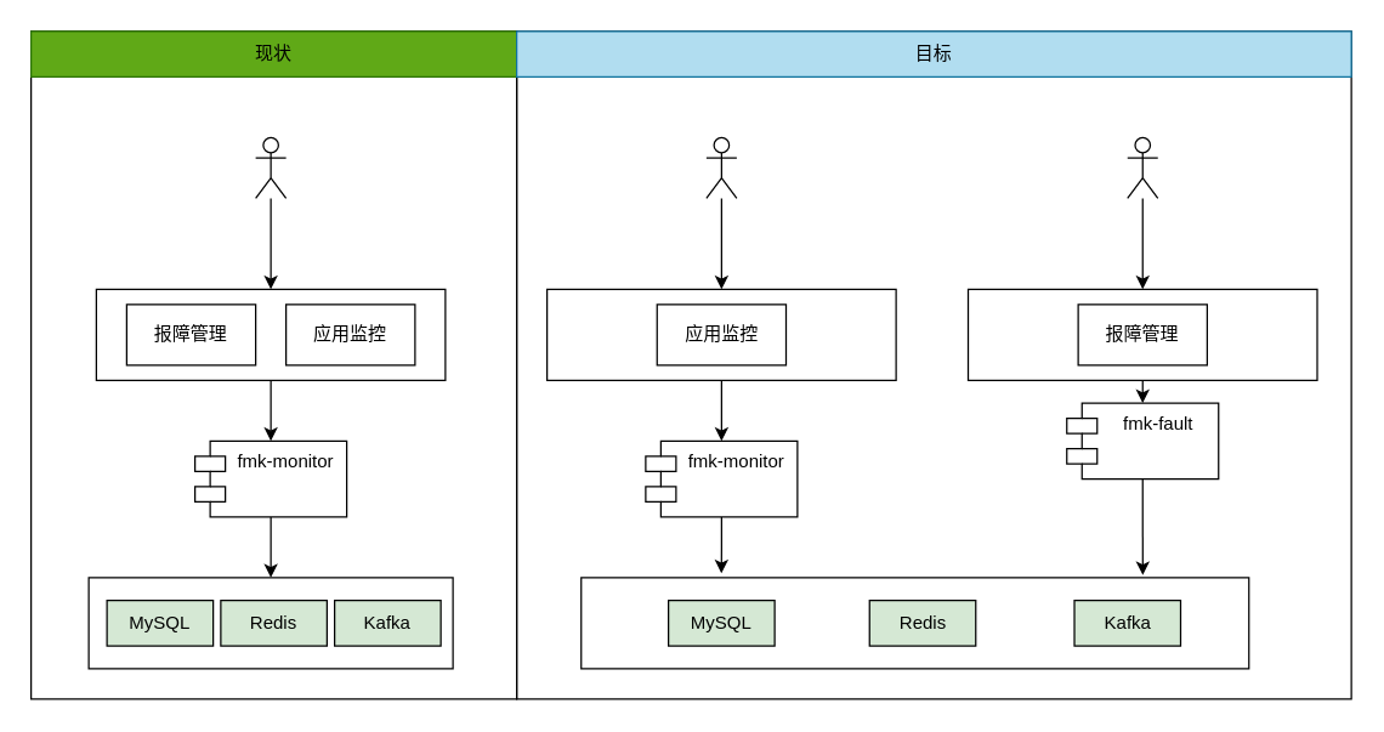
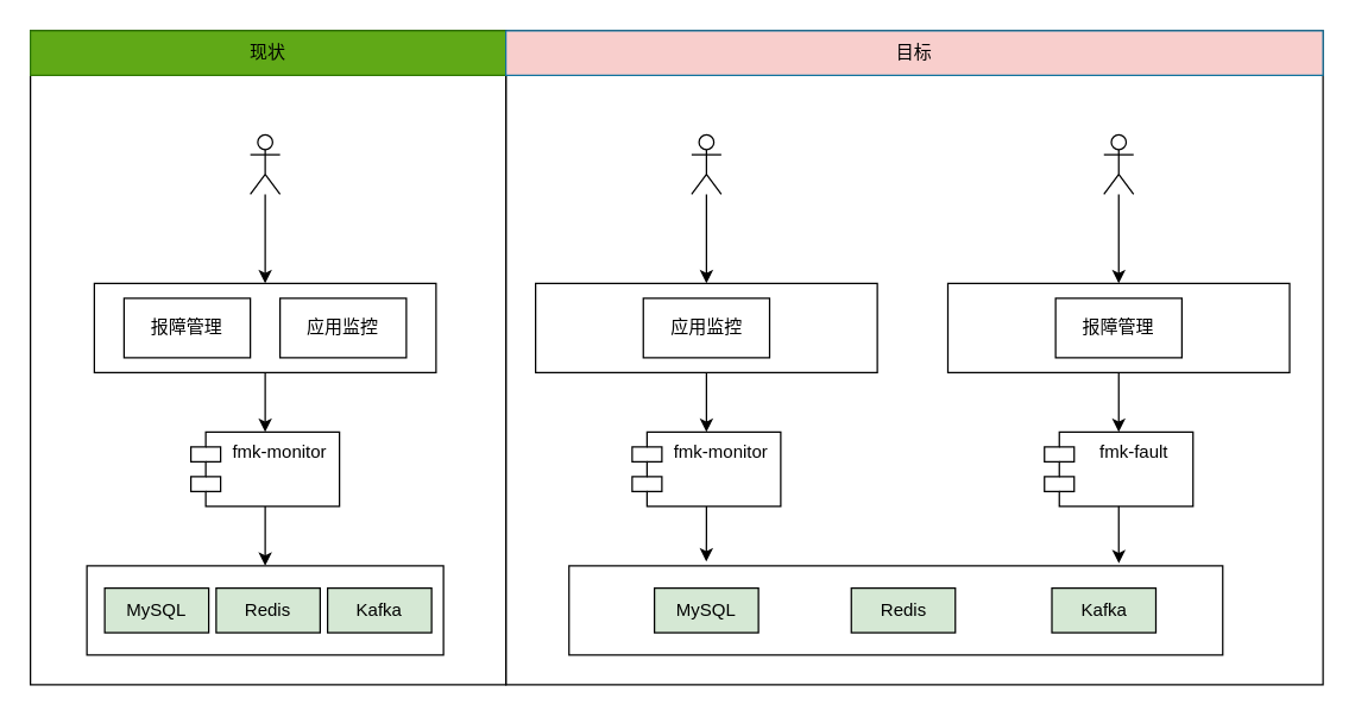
  <mxCell id="0" />
  <mxCell id="1" parent="0" />
  <mxCell id="2" value="" style="group" vertex="1" connectable="0" parent="1"><mxGeometry x="20" y="20" width="320" height="440" as="geometry" /></mxCell>
  <mxCell id="3" value="" style="edgeStyle=orthogonalEdgeStyle;rounded=0;orthogonalLoop=1;jettySize=auto;html=1;movable=1;resizable=1;rotatable=1;deletable=1;editable=1;locked=0;connectable=1;" edge="1" parent="2" source="4" target="6"><mxGeometry relative="1" as="geometry" /></mxCell>
  <mxCell id="4" value="" style="shape=umlActor;verticalLabelPosition=bottom;verticalAlign=top;html=1;movable=1;resizable=1;rotatable=1;deletable=1;editable=1;locked=0;connectable=1;" vertex="1" parent="2"><mxGeometry x="148" y="70" width="20" height="40" as="geometry" /></mxCell>
  <mxCell id="5" style="edgeStyle=orthogonalEdgeStyle;rounded=0;orthogonalLoop=1;jettySize=auto;html=1;exitX=0.5;exitY=1;exitDx=0;exitDy=0;entryX=0.5;entryY=0;entryDx=0;entryDy=0;movable=1;resizable=1;rotatable=1;deletable=1;editable=1;locked=0;connectable=1;" edge="1" parent="2" source="6" target="8"><mxGeometry relative="1" as="geometry" /></mxCell>
  <mxCell id="6" value="" style="whiteSpace=wrap;html=1;verticalAlign=top;movable=1;resizable=1;rotatable=1;deletable=1;editable=1;locked=0;connectable=1;" vertex="1" parent="2"><mxGeometry x="43" y="170" width="230" height="60" as="geometry" /></mxCell>
  <mxCell id="7" value="" style="edgeStyle=orthogonalEdgeStyle;rounded=0;orthogonalLoop=1;jettySize=auto;html=1;movable=1;resizable=1;rotatable=1;deletable=1;editable=1;locked=0;connectable=1;" edge="1" parent="2" source="8" target="9"><mxGeometry relative="1" as="geometry" /></mxCell>
  <mxCell id="8" value="fmk-monitor" style="shape=module;align=left;spacingLeft=20;align=center;verticalAlign=top;whiteSpace=wrap;html=1;movable=1;resizable=1;rotatable=1;deletable=1;editable=1;locked=0;connectable=1;" vertex="1" parent="2"><mxGeometry x="108" y="270" width="100" height="50" as="geometry" /></mxCell>
  <mxCell id="9" value="" style="whiteSpace=wrap;html=1;verticalAlign=top;spacingLeft=20;movable=1;resizable=1;rotatable=1;deletable=1;editable=1;locked=0;connectable=1;" vertex="1" parent="2"><mxGeometry x="38" y="360" width="240" height="60" as="geometry" /></mxCell>
  <mxCell id="10" value="报障管理" style="rounded=0;whiteSpace=wrap;html=1;movable=1;resizable=1;rotatable=1;deletable=1;editable=1;locked=0;connectable=1;" vertex="1" parent="2"><mxGeometry x="63" y="180" width="85" height="40" as="geometry" /></mxCell>
  <mxCell id="11" value="应用监控" style="rounded=0;whiteSpace=wrap;html=1;movable=1;resizable=1;rotatable=1;deletable=1;editable=1;locked=0;connectable=1;" vertex="1" parent="2"><mxGeometry x="168" y="180" width="85" height="40" as="geometry" /></mxCell>
  <mxCell id="12" value="MySQL" style="rounded=0;whiteSpace=wrap;html=1;fillColor=#d5e8d4;strokeColor=default;gradientColor=none;textShadow=0;movable=1;resizable=1;rotatable=1;deletable=1;editable=1;locked=0;connectable=1;" vertex="1" parent="2"><mxGeometry x="50" y="375" width="70" height="30" as="geometry" /></mxCell>
  <mxCell id="13" value="Redis" style="rounded=0;whiteSpace=wrap;html=1;fillColor=#d5e8d4;strokeColor=#000000;textShadow=0;fillStyle=solid;movable=1;resizable=1;rotatable=1;deletable=1;editable=1;locked=0;connectable=1;" vertex="1" parent="2"><mxGeometry x="125" y="375" width="70" height="30" as="geometry" /></mxCell>
  <mxCell id="14" value="Kafka" style="rounded=0;whiteSpace=wrap;html=1;fillColor=#d5e8d4;strokeColor=default;gradientColor=none;textShadow=0;movable=1;resizable=1;rotatable=1;deletable=1;editable=1;locked=0;connectable=1;" vertex="1" parent="2"><mxGeometry x="200" y="375" width="70" height="30" as="geometry" /></mxCell>
  <mxCell id="15" value="" style="group;movable=1;resizable=1;rotatable=1;deletable=1;editable=1;locked=0;connectable=1;" vertex="1" connectable="0" parent="2"><mxGeometry width="320" height="440" as="geometry" /></mxCell>
  <mxCell id="16" value="" style="rounded=0;whiteSpace=wrap;html=1;fillColor=none;movable=1;resizable=1;rotatable=1;deletable=1;editable=1;locked=0;connectable=1;" vertex="1" parent="15"><mxGeometry width="320" height="440" as="geometry" /></mxCell>
  <mxCell id="17" value="&lt;font style=&quot;color: rgb(0, 0, 0);&quot;&gt;现状&lt;/font&gt;" style="rounded=0;whiteSpace=wrap;html=1;fillColor=#60a917;strokeColor=#2D7600;fontColor=#ffffff;movable=1;resizable=1;rotatable=1;deletable=1;editable=1;locked=0;connectable=1;" vertex="1" parent="15"><mxGeometry width="320" height="30" as="geometry" /></mxCell>
  <mxCell id="18" value="" style="group" vertex="1" connectable="0" parent="1"><mxGeometry x="360" y="90" width="507.5" height="350" as="geometry" /></mxCell>
  <mxCell id="19" value="" style="edgeStyle=orthogonalEdgeStyle;rounded=0;orthogonalLoop=1;jettySize=auto;html=1;movable=1;resizable=1;rotatable=1;deletable=1;editable=1;locked=0;connectable=1;" edge="1" parent="18" source="20" target="22"><mxGeometry relative="1" as="geometry" /></mxCell>
  <mxCell id="20" value="" style="shape=umlActor;verticalLabelPosition=bottom;verticalAlign=top;html=1;movable=1;resizable=1;rotatable=1;deletable=1;editable=1;locked=0;connectable=1;container=0;" vertex="1" parent="18"><mxGeometry x="105" width="20" height="40" as="geometry" /></mxCell>
  <mxCell id="21" style="edgeStyle=orthogonalEdgeStyle;rounded=0;orthogonalLoop=1;jettySize=auto;html=1;exitX=0.5;exitY=1;exitDx=0;exitDy=0;entryX=0.5;entryY=0;entryDx=0;entryDy=0;movable=1;resizable=1;rotatable=1;deletable=1;editable=1;locked=0;connectable=1;" edge="1" parent="18" source="22" target="23"><mxGeometry relative="1" as="geometry" /></mxCell>
  <mxCell id="22" value="" style="whiteSpace=wrap;html=1;verticalAlign=top;movable=1;resizable=1;rotatable=1;deletable=1;editable=1;locked=0;connectable=1;container=0;" vertex="1" parent="18"><mxGeometry y="100" width="230" height="60" as="geometry" /></mxCell>
  <mxCell id="23" value="fmk-monitor" style="shape=module;align=left;spacingLeft=20;align=center;verticalAlign=top;whiteSpace=wrap;html=1;movable=1;resizable=1;rotatable=1;deletable=1;editable=1;locked=0;connectable=1;container=0;" vertex="1" parent="18"><mxGeometry x="65" y="200" width="100" height="50" as="geometry" /></mxCell>
  <mxCell id="24" value="" style="whiteSpace=wrap;html=1;verticalAlign=top;spacingLeft=20;movable=1;resizable=1;rotatable=1;deletable=1;editable=1;locked=0;connectable=1;container=0;" vertex="1" parent="18"><mxGeometry x="22.5" y="290" width="440" height="60" as="geometry" /></mxCell>
  <mxCell id="25" value="应用监控" style="rounded=0;whiteSpace=wrap;html=1;movable=1;resizable=1;rotatable=1;deletable=1;editable=1;locked=0;connectable=1;container=0;" vertex="1" parent="18"><mxGeometry x="72.5" y="110" width="85" height="40" as="geometry" /></mxCell>
  <mxCell id="26" value="MySQL" style="rounded=0;whiteSpace=wrap;html=1;fillColor=#d5e8d4;strokeColor=default;gradientColor=none;textShadow=0;movable=1;resizable=1;rotatable=1;deletable=1;editable=1;locked=0;connectable=1;container=0;" vertex="1" parent="18"><mxGeometry x="80" y="305" width="70" height="30" as="geometry" /></mxCell>
  <mxCell id="27" value="Redis" style="rounded=0;whiteSpace=wrap;html=1;fillColor=#d5e8d4;strokeColor=#000000;textShadow=0;fillStyle=solid;movable=1;resizable=1;rotatable=1;deletable=1;editable=1;locked=0;connectable=1;container=0;" vertex="1" parent="18"><mxGeometry x="212.5" y="305" width="70" height="30" as="geometry" /></mxCell>
  <mxCell id="28" value="Kafka" style="rounded=0;whiteSpace=wrap;html=1;fillColor=#d5e8d4;strokeColor=default;gradientColor=none;textShadow=0;movable=1;resizable=1;rotatable=1;deletable=1;editable=1;locked=0;connectable=1;container=0;" vertex="1" parent="18"><mxGeometry x="347.5" y="305" width="70" height="30" as="geometry" /></mxCell>
  <mxCell id="29" value="" style="edgeStyle=orthogonalEdgeStyle;rounded=0;orthogonalLoop=1;jettySize=auto;html=1;movable=1;resizable=1;rotatable=1;deletable=1;editable=1;locked=0;connectable=1;" edge="1" parent="18" source="30" target="32"><mxGeometry relative="1" as="geometry" /></mxCell>
  <mxCell id="30" value="" style="shape=umlActor;verticalLabelPosition=bottom;verticalAlign=top;html=1;movable=1;resizable=1;rotatable=1;deletable=1;editable=1;locked=0;connectable=1;container=0;" vertex="1" parent="18"><mxGeometry x="382.5" width="20" height="40" as="geometry" /></mxCell>
  <mxCell id="31" style="edgeStyle=orthogonalEdgeStyle;rounded=0;orthogonalLoop=1;jettySize=auto;html=1;exitX=0.5;exitY=1;exitDx=0;exitDy=0;entryX=0.5;entryY=0;entryDx=0;entryDy=0;movable=1;resizable=1;rotatable=1;deletable=1;editable=1;locked=0;connectable=1;" edge="1" parent="18" source="32" target="33"><mxGeometry relative="1" as="geometry" /></mxCell>
  <mxCell id="32" value="" style="whiteSpace=wrap;html=1;verticalAlign=top;movable=1;resizable=1;rotatable=1;deletable=1;editable=1;locked=0;connectable=1;container=0;" vertex="1" parent="18"><mxGeometry x="277.5" y="100" width="230" height="60" as="geometry" /></mxCell>
- <mxCell id="33" value="fmk-fault" style="shape=module;align=left;spacingLeft=20;align=center;verticalAlign=top;whiteSpace=wrap;html=1;movable=1;resizable=1;rotatable=1;deletable=1;editable=1;locked=0;connectable=1;container=0;" vertex="1" parent="18"><mxGeometry x="342.5" y="175" width="100" height="50" as="geometry" /></mxCell>
+ <mxCell id="33" value="fmk-fault" style="shape=module;align=left;spacingLeft=20;align=center;verticalAlign=top;whiteSpace=wrap;html=1;movable=1;resizable=1;rotatable=1;deletable=1;editable=1;locked=0;connectable=1;container=0;" vertex="1" parent="18"><mxGeometry x="342.5" y="200" width="100" height="50" as="geometry" /></mxCell>
  <mxCell id="34" value="报障管理" style="rounded=0;whiteSpace=wrap;html=1;movable=1;resizable=1;rotatable=1;deletable=1;editable=1;locked=0;connectable=1;container=0;" vertex="1" parent="18"><mxGeometry x="350" y="110" width="85" height="40" as="geometry" /></mxCell>
  <mxCell id="35" style="edgeStyle=orthogonalEdgeStyle;rounded=0;orthogonalLoop=1;jettySize=auto;html=1;entryX=0.21;entryY=-0.048;entryDx=0;entryDy=0;entryPerimeter=0;" edge="1" parent="18" source="23" target="24"><mxGeometry relative="1" as="geometry" /></mxCell>
  <mxCell id="36" style="edgeStyle=orthogonalEdgeStyle;rounded=0;orthogonalLoop=1;jettySize=auto;html=1;exitX=0.5;exitY=1;exitDx=0;exitDy=0;entryX=0.841;entryY=-0.029;entryDx=0;entryDy=0;entryPerimeter=0;" edge="1" parent="18" source="33" target="24"><mxGeometry relative="1" as="geometry" /></mxCell>
  <mxCell id="37" value="" style="rounded=0;whiteSpace=wrap;html=1;fillColor=none;" vertex="1" parent="1"><mxGeometry x="340" y="20" width="550" height="440" as="geometry" /></mxCell>
- <mxCell id="38" value="目标" style="rounded=0;whiteSpace=wrap;html=1;fillColor=#b1ddf0;strokeColor=#10739e;" vertex="1" parent="1"><mxGeometry x="340" y="20" width="550" height="30" as="geometry" /></mxCell>
+ <mxCell id="38" value="目标" style="rounded=0;whiteSpace=wrap;html=1;fillColor=#f8cecc;strokeColor=#10739e;" vertex="1" parent="1"><mxGeometry x="340" y="20" width="550" height="30" as="geometry" /></mxCell>
